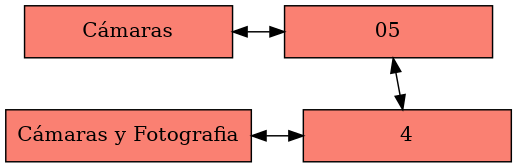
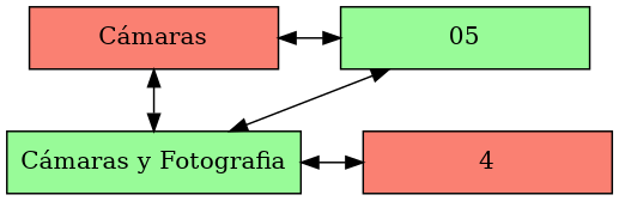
  digraph {
    nodesep=0.5
    rankdir=TB
    node [fillcolor=salmon shape=rectangle style=filled]
    edge [dir=both]
    n1 [height=0.5 label="Cámaras" width=2]
-   n2 [height=0.5 label=05 width=2]
-   n3 [height=0.5 label="Cámaras y Fotografia" width=2]
+   n2 [fillcolor=palegreen height=0.5 label=05 width=2]
+   n3 [fillcolor=palegreen height=0.5 label="Cámaras y Fotografia" width=2]
    n4 [height=0.5 label=4 width=2]
    subgraph sub_1 {
      rank=same
      n1
      n2
    }
    subgraph sub_2 {
      rank=same
      n3
      n4
    }
    n1 -> n2
-   n2 -> n4
+   n1 -> n3
+   n2 -> n3
    n3 -> n4 [constraint=false]
  }
